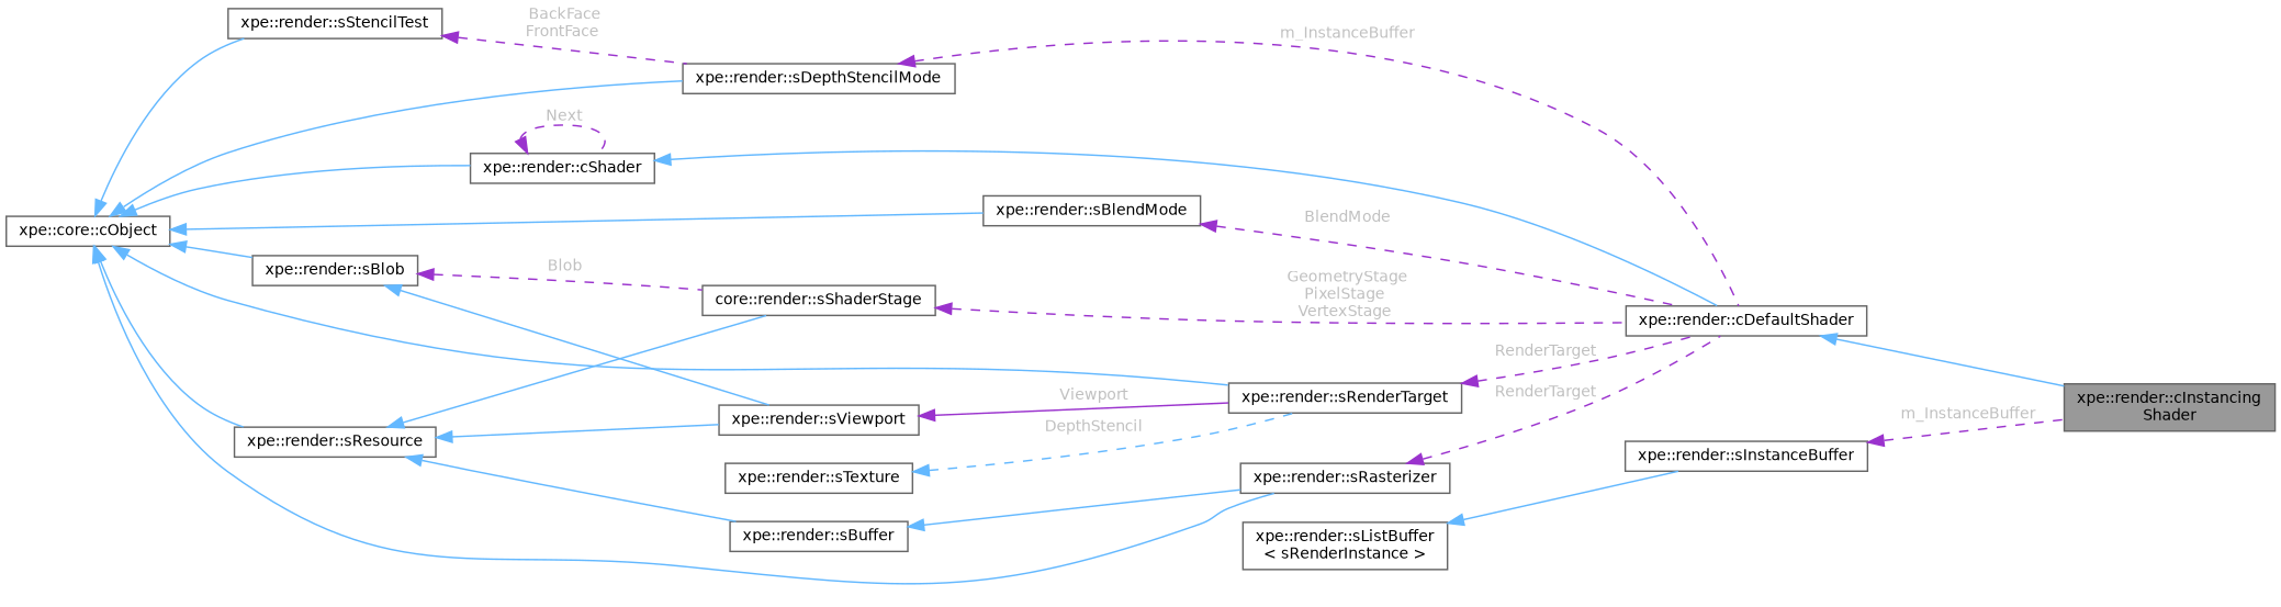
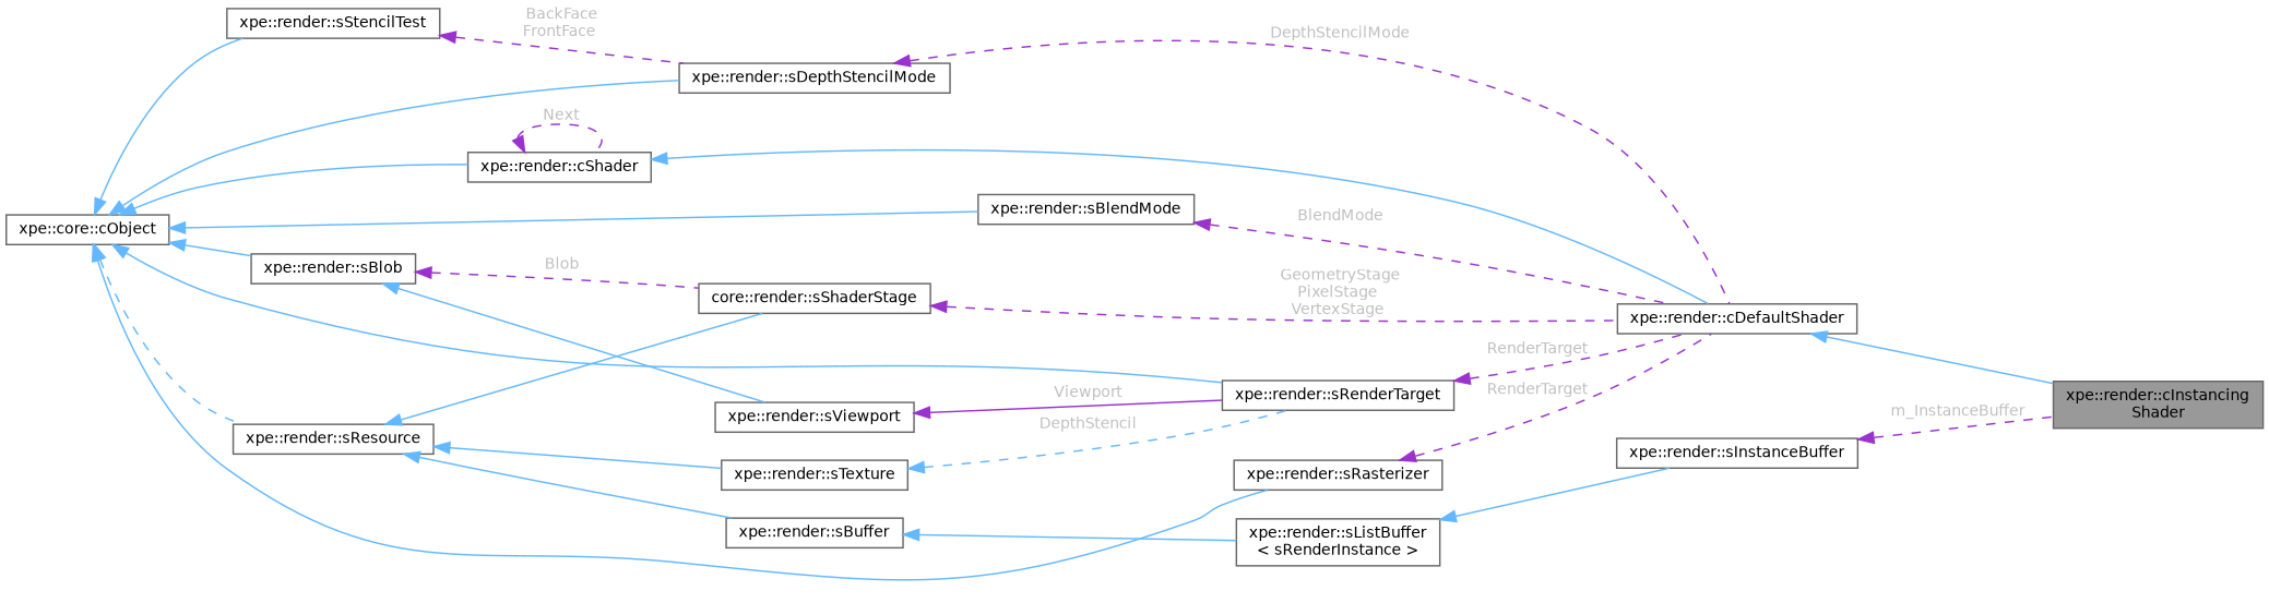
  digraph {
    rankdir=LR
    node [color=gray40 fillcolor=white fontname=Helvetica fontsize=10 shape=box style=filled]
    edge [color=steelblue1 dir=back fontname=Helvetica fontsize=10 labelfontname=Helvetica labelfontsize=10 style=solid]
    n1 [fillcolor=grey60 fontcolor=black height=0.2 label="xpe::render::cInstancing\lShader" width=0.4]
    n2 [height=0.2 label="xpe::render::cDefaultShader" width=0.4]
    n3 [height=0.2 label="xpe::render::cShader" width=0.4]
    n4 [height=0.2 label="xpe::core::cObject" width=0.4]
    n5 [height=0.2 label="xpe::render::sResource" width=0.4]
    n6 [height=0.2 label="xpe::render::sBlob" width=0.4]
    n7 [height=0.2 label="xpe::render::sRenderTarget" width=0.4]
    n8 [height=0.2 label="xpe::render::sRasterizer" width=0.4]
    n9 [height=0.2 label="xpe::render::sDepthStencilMode" width=0.4]
    n10 [height=0.2 label="xpe::render::sStencilTest" width=0.4]
    n11 [height=0.2 label="xpe::render::sBlendMode" width=0.4]
    n12 [height=0.2 label="core::render::sShaderStage" width=0.4]
    n13 [height=0.2 label="xpe::render::sTexture" width=0.4]
    n14 [height=0.2 label="xpe::render::sBuffer" width=0.4]
    n15 [height=0.2 label="xpe::render::sViewport" width=0.4]
    n16 [height=0.2 label="xpe::render::sListBuffer\l\< sRenderInstance \>" width=0.4]
    n17 [height=0.2 label="xpe::render::sInstanceBuffer" width=0.4]
    n2 -> n1
    n3 -> n2
    n3 -> n3 [color=darkorchid3 fontcolor=grey label=" Next" style=dashed]
    n4 -> n3
-   n4 -> n5
+   n4 -> n5 [style=dashed]
    n4 -> n6
    n4 -> n7
    n4 -> n8
    n4 -> n9
    n4 -> n10
    n4 -> n11
    n5 -> n12
-   n5 -> n15
+   n5 -> n13
    n5 -> n14
    n6 -> n12 [color=darkorchid3 fontcolor=grey label=" Blob" style=dashed]
    n6 -> n15
    n7 -> n2 [color=darkorchid3 fontcolor=grey label=" RenderTarget" style=dashed]
    n8 -> n2 [color=darkorchid3 fontcolor=grey label=" RenderTarget" style=dashed]
-   n9 -> n2 [color=darkorchid3 fontcolor=grey label=" m_InstanceBuffer" style=dashed]
+   n9 -> n2 [color=darkorchid3 fontcolor=grey label=" DepthStencilMode" style=dashed]
    n10 -> n9 [color=darkorchid3 fontcolor=grey label=" BackFace\nFrontFace" style=dashed]
    n11 -> n2 [color=darkorchid3 fontcolor=grey label=" BlendMode" style=dashed]
    n12 -> n2 [color=darkorchid3 fontcolor=grey label=" GeometryStage\nPixelStage\nVertexStage" style=dashed]
    n13 -> n7 [fontcolor=grey label=" DepthStencil" style=dashed]
-   n14 -> n8
+   n14 -> n16
    n15 -> n7 [color=darkorchid3 fontcolor=grey label=" Viewport"]
    n16 -> n17
    n17 -> n1 [color=darkorchid3 fontcolor=grey label=" m_InstanceBuffer" style=dashed]
  }
